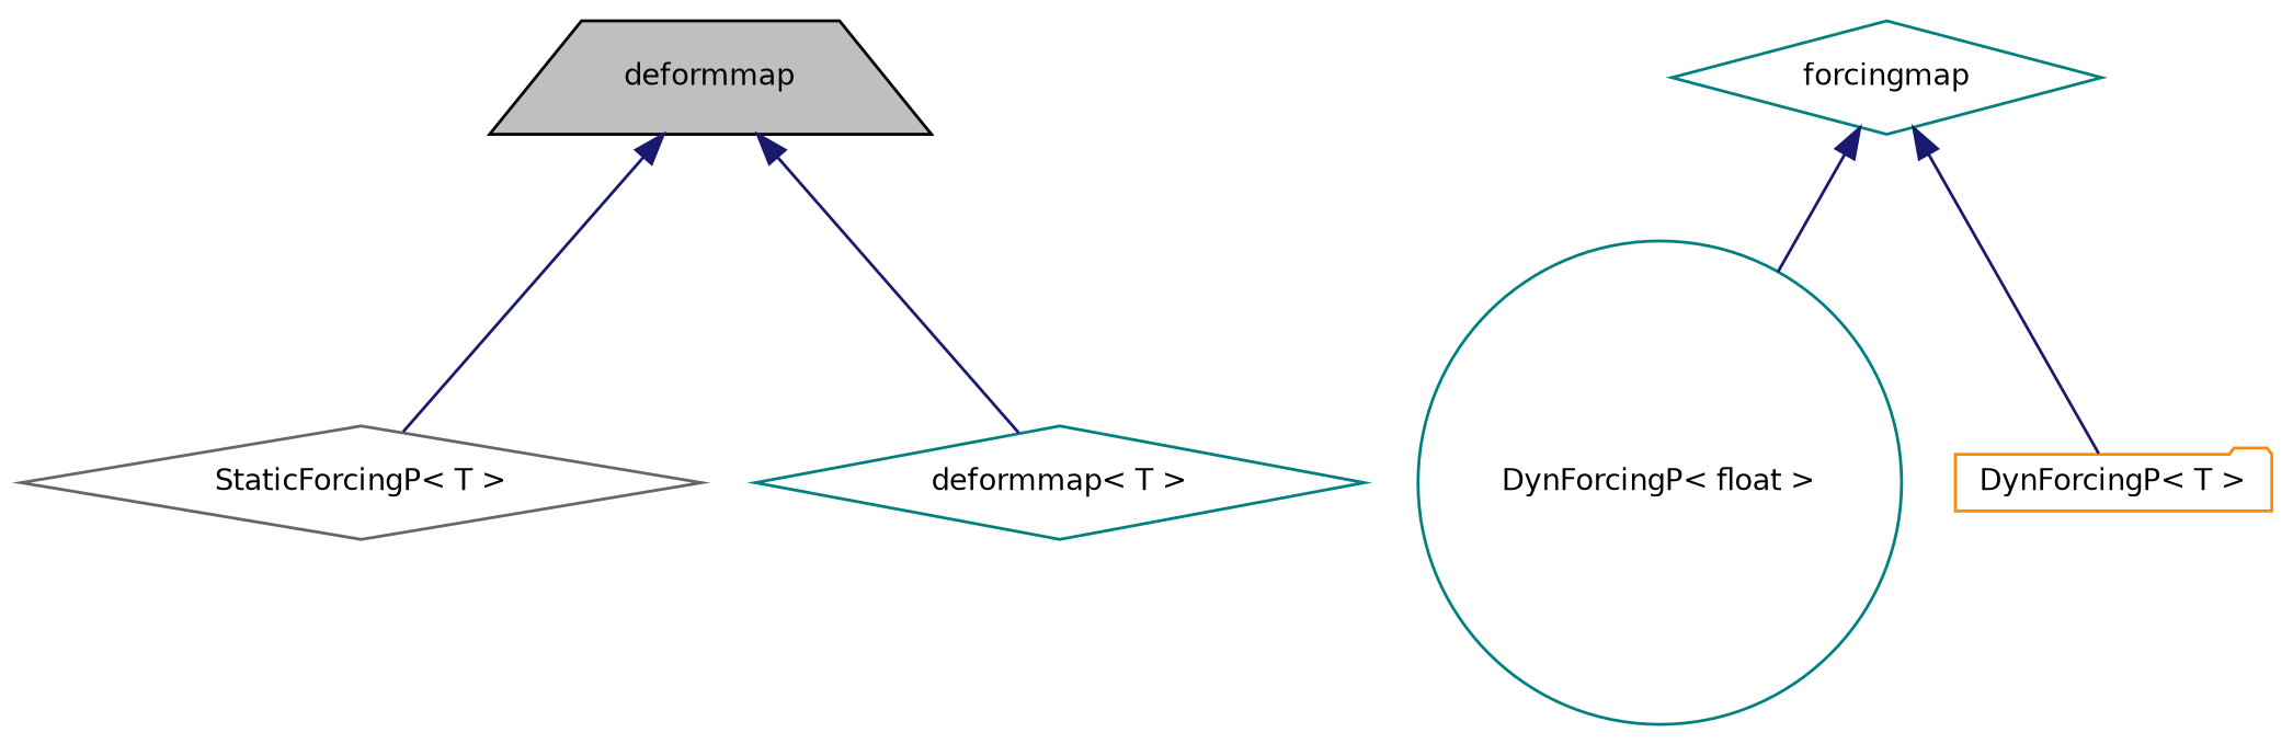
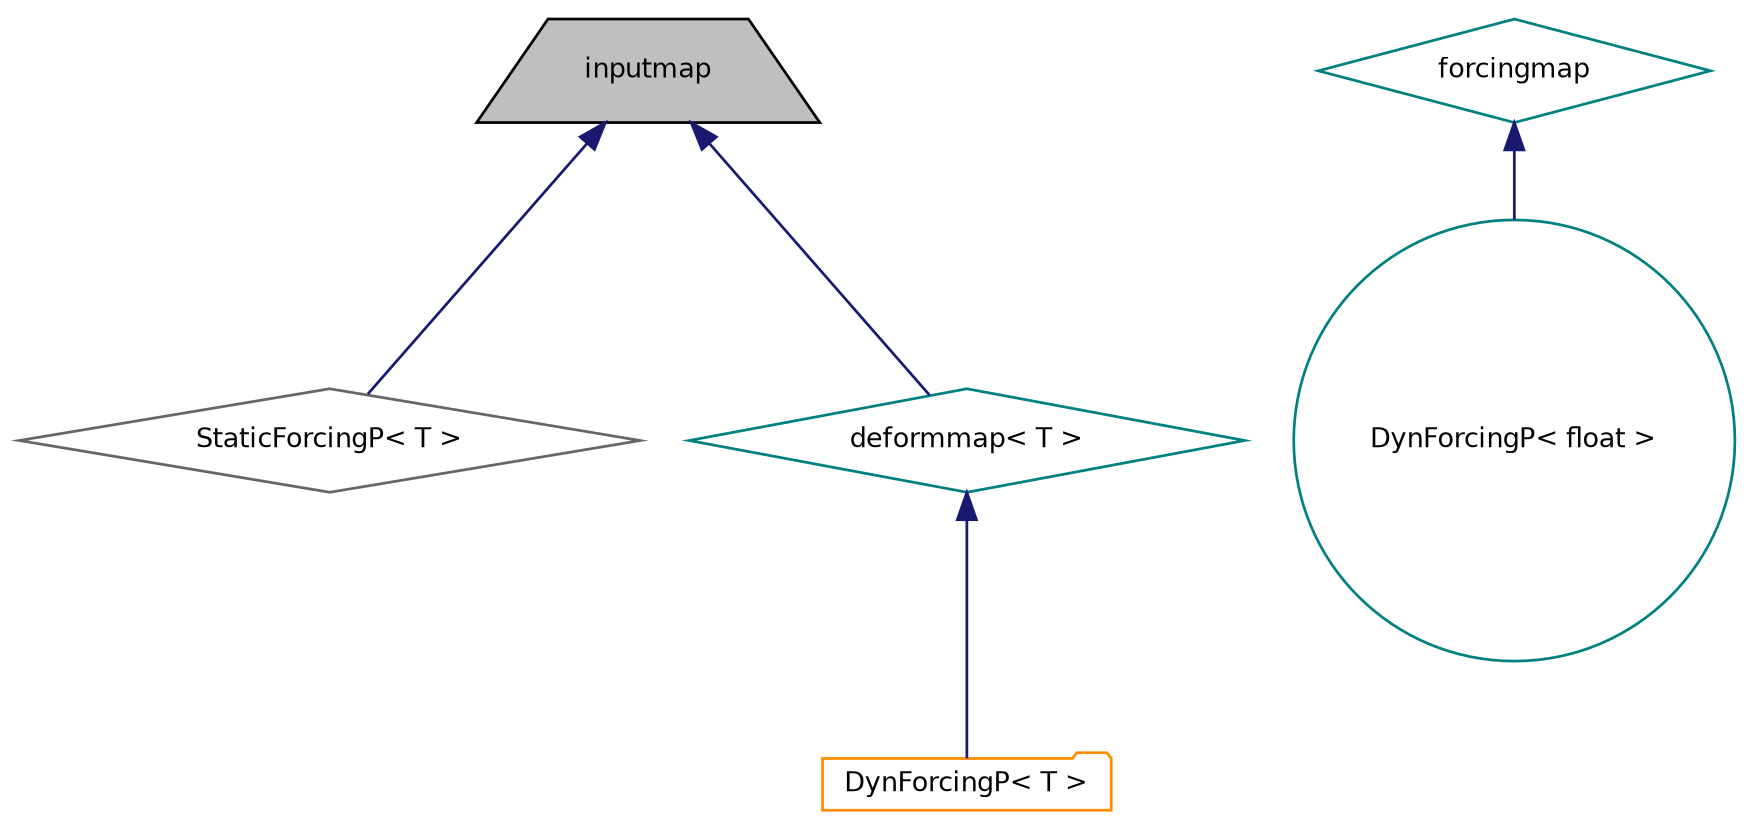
  digraph {
    node [color=teal fontname=Helvetica fontsize=10 shape=diamond]
    edge [color=midnightblue dir=back fontname=Helvetica fontsize=10 labelfontname=Helvetica labelfontsize=10 style=solid]
-   n1 [color=black fillcolor=grey75 fontcolor=black height=0.2 label=deformmap shape=trapezium style=filled width=0.4]
+   n1 [color=black fillcolor=grey75 fontcolor=black height=0.2 label=inputmap shape=trapezium style=filled width=0.4]
    n2 [color=gray40 height=0.2 label="StaticForcingP\< T \>" width=0.4]
    n3 [height=0.2 label="deformmap\< T \>" width=0.4]
    n4 [height=0.2 label=forcingmap width=0.4]
    n5 [height=0.2 label="DynForcingP\< float \>" shape=circle width=0.4]
    n6 [color=darkorange height=0.2 label="DynForcingP\< T \>" shape=folder width=0.4]
    n1 -> n2
    n1 -> n3
    n4 -> n5
-   n4 -> n6
+   n3 -> n6
  }
